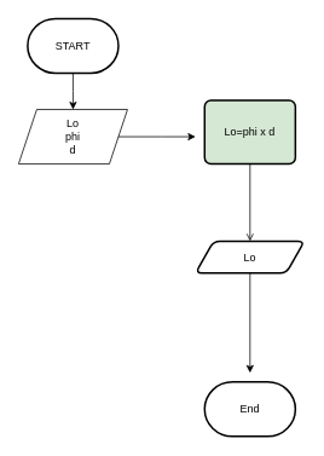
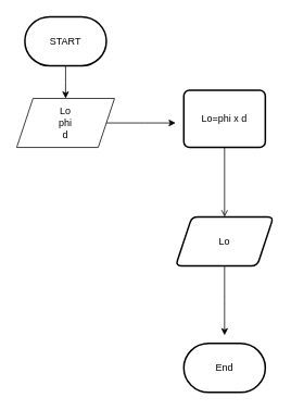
  <mxCell id="0" />
  <mxCell id="1" parent="0" />
  <mxCell id="2" style="edgeStyle=orthogonalEdgeStyle;rounded=0;orthogonalLoop=1;jettySize=auto;html=1;exitX=1;exitY=0.5;exitDx=0;exitDy=0;" edge="1" parent="1" source="3"><mxGeometry relative="1" as="geometry"><mxPoint x="215" y="150" as="targetPoint" /></mxGeometry></mxCell>
  <mxCell id="3" value="&lt;div&gt;Lo&lt;/div&gt;&lt;div&gt;phi&lt;/div&gt;&lt;div&gt;d&lt;br&gt;&lt;/div&gt;" style="shape=parallelogram;perimeter=parallelogramPerimeter;whiteSpace=wrap;html=1;fixedSize=1;" parent="1" vertex="1"><mxGeometry x="20" y="120" width="120" height="60" as="geometry" /></mxCell>
  <mxCell id="4" style="edgeStyle=orthogonalEdgeStyle;rounded=0;orthogonalLoop=1;jettySize=auto;html=1;exitX=0.5;exitY=1;exitDx=0;exitDy=0;exitPerimeter=0;" parent="1" source="5" edge="1"><mxGeometry relative="1" as="geometry"><mxPoint x="80" y="120" as="targetPoint" /></mxGeometry></mxCell>
  <mxCell id="5" value="START" style="strokeWidth=2;html=1;shape=mxgraph.flowchart.terminator;whiteSpace=wrap;" parent="1" vertex="1"><mxGeometry x="30" y="20" width="100" height="60" as="geometry" /></mxCell>
  <mxCell id="6" value="" style="edgeStyle=orthogonalEdgeStyle;rounded=0;orthogonalLoop=1;jettySize=auto;html=1;endArrow=open;" edge="1" parent="1" source="7" target="9"><mxGeometry relative="1" as="geometry" /></mxCell>
- <mxCell id="7" value="Lo=phi x d" style="rounded=1;whiteSpace=wrap;html=1;absoluteArcSize=1;arcSize=14;strokeWidth=2;fillColor=#d5e8d4;" vertex="1" parent="1"><mxGeometry x="225" y="110" width="100" height="70" as="geometry" /></mxCell>
+ <mxCell id="7" value="Lo=phi x d" style="rounded=1;whiteSpace=wrap;html=1;absoluteArcSize=1;arcSize=14;strokeWidth=2;" vertex="1" parent="1"><mxGeometry x="225" y="110" width="100" height="70" as="geometry" /></mxCell>
  <mxCell id="8" style="edgeStyle=orthogonalEdgeStyle;rounded=0;orthogonalLoop=1;jettySize=auto;html=1;exitX=0.5;exitY=1;exitDx=0;exitDy=0;" edge="1" parent="1" source="9"><mxGeometry relative="1" as="geometry"><mxPoint x="275" y="410" as="targetPoint" /></mxGeometry></mxCell>
- <mxCell id="9" value="Lo" style="shape=parallelogram;perimeter=parallelogramPerimeter;whiteSpace=wrap;html=1;fixedSize=1;rounded=1;arcSize=14;strokeWidth=2;" vertex="1" parent="1"><mxGeometry x="215" y="265" width="120" height="35" as="geometry" /></mxCell>
+ <mxCell id="9" value="Lo" style="shape=parallelogram;perimeter=parallelogramPerimeter;whiteSpace=wrap;html=1;fixedSize=1;rounded=1;arcSize=14;strokeWidth=2;" vertex="1" parent="1"><mxGeometry x="215" y="265" width="120" height="60" as="geometry" /></mxCell>
  <mxCell id="10" value="End" style="strokeWidth=2;html=1;shape=mxgraph.flowchart.terminator;whiteSpace=wrap;" vertex="1" parent="1"><mxGeometry x="225" y="420" width="100" height="60" as="geometry" /></mxCell>
